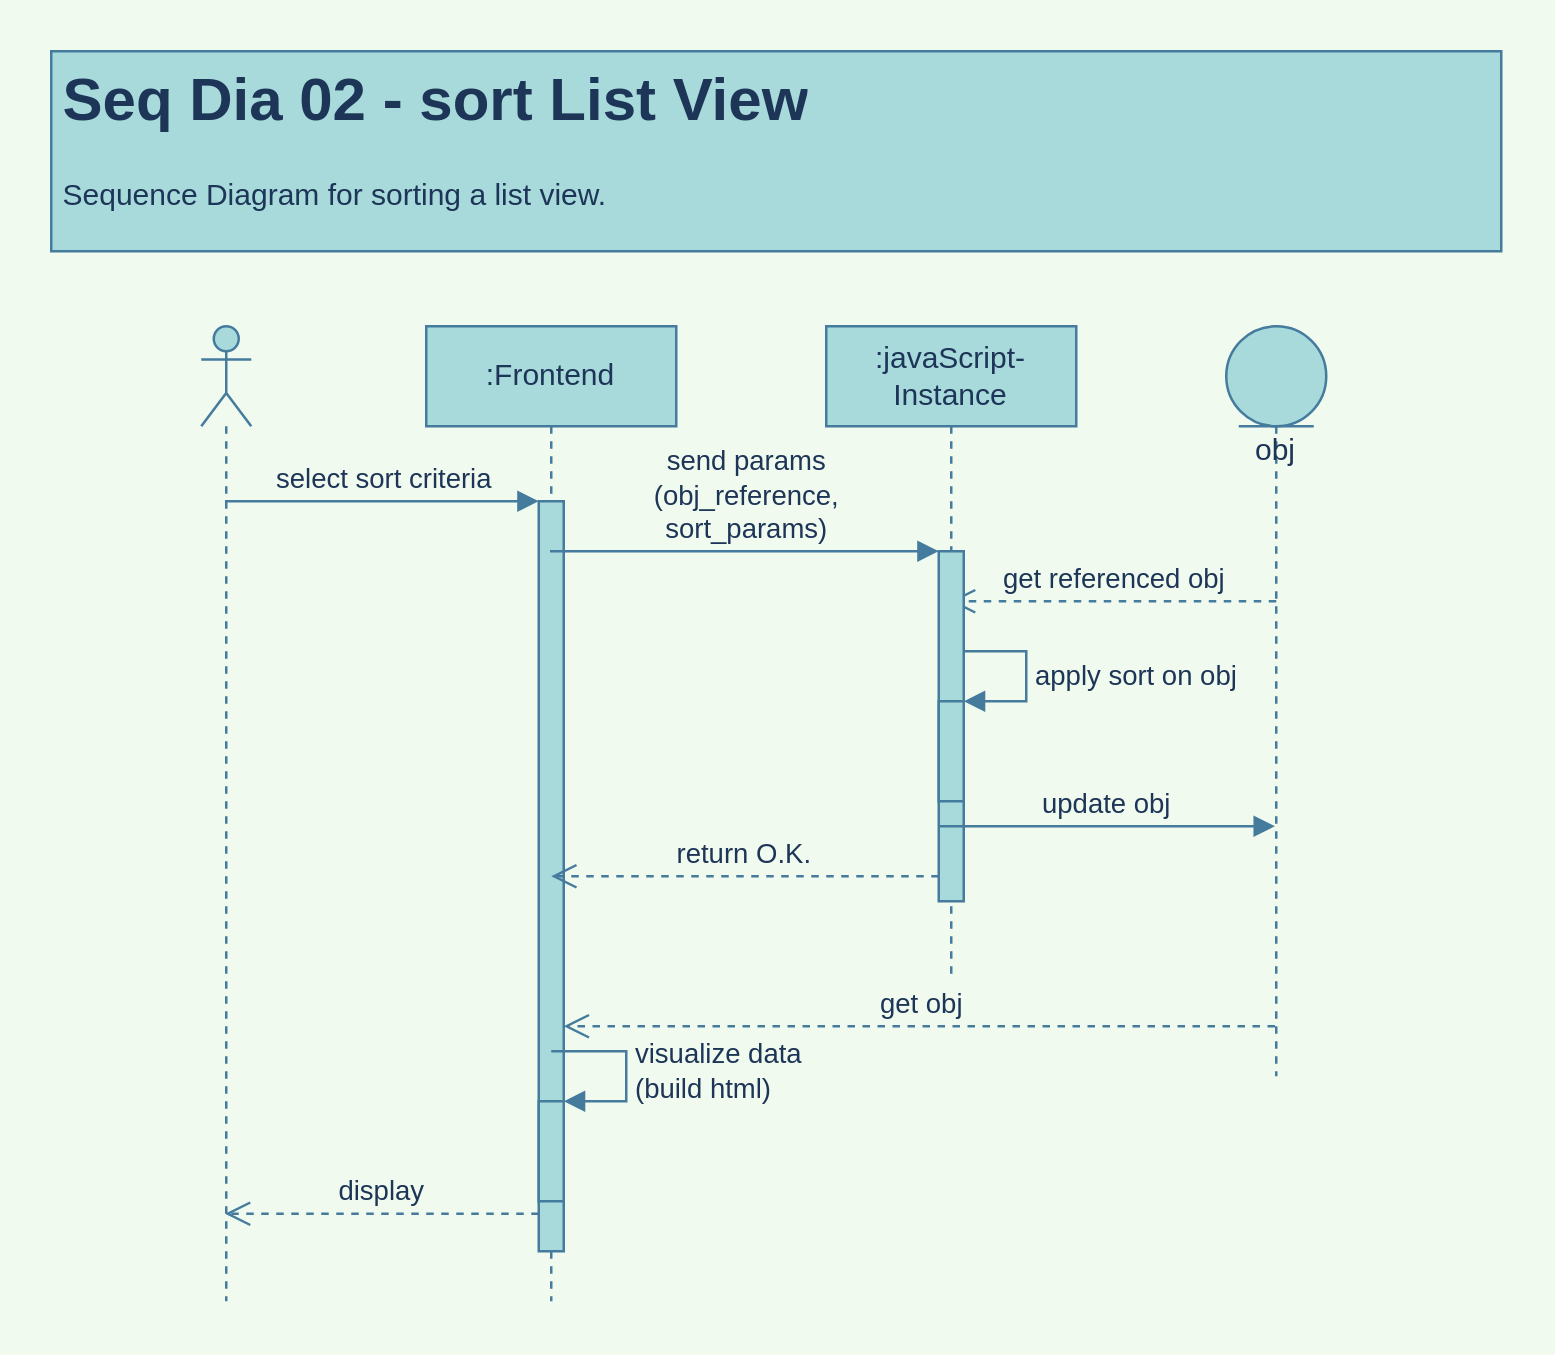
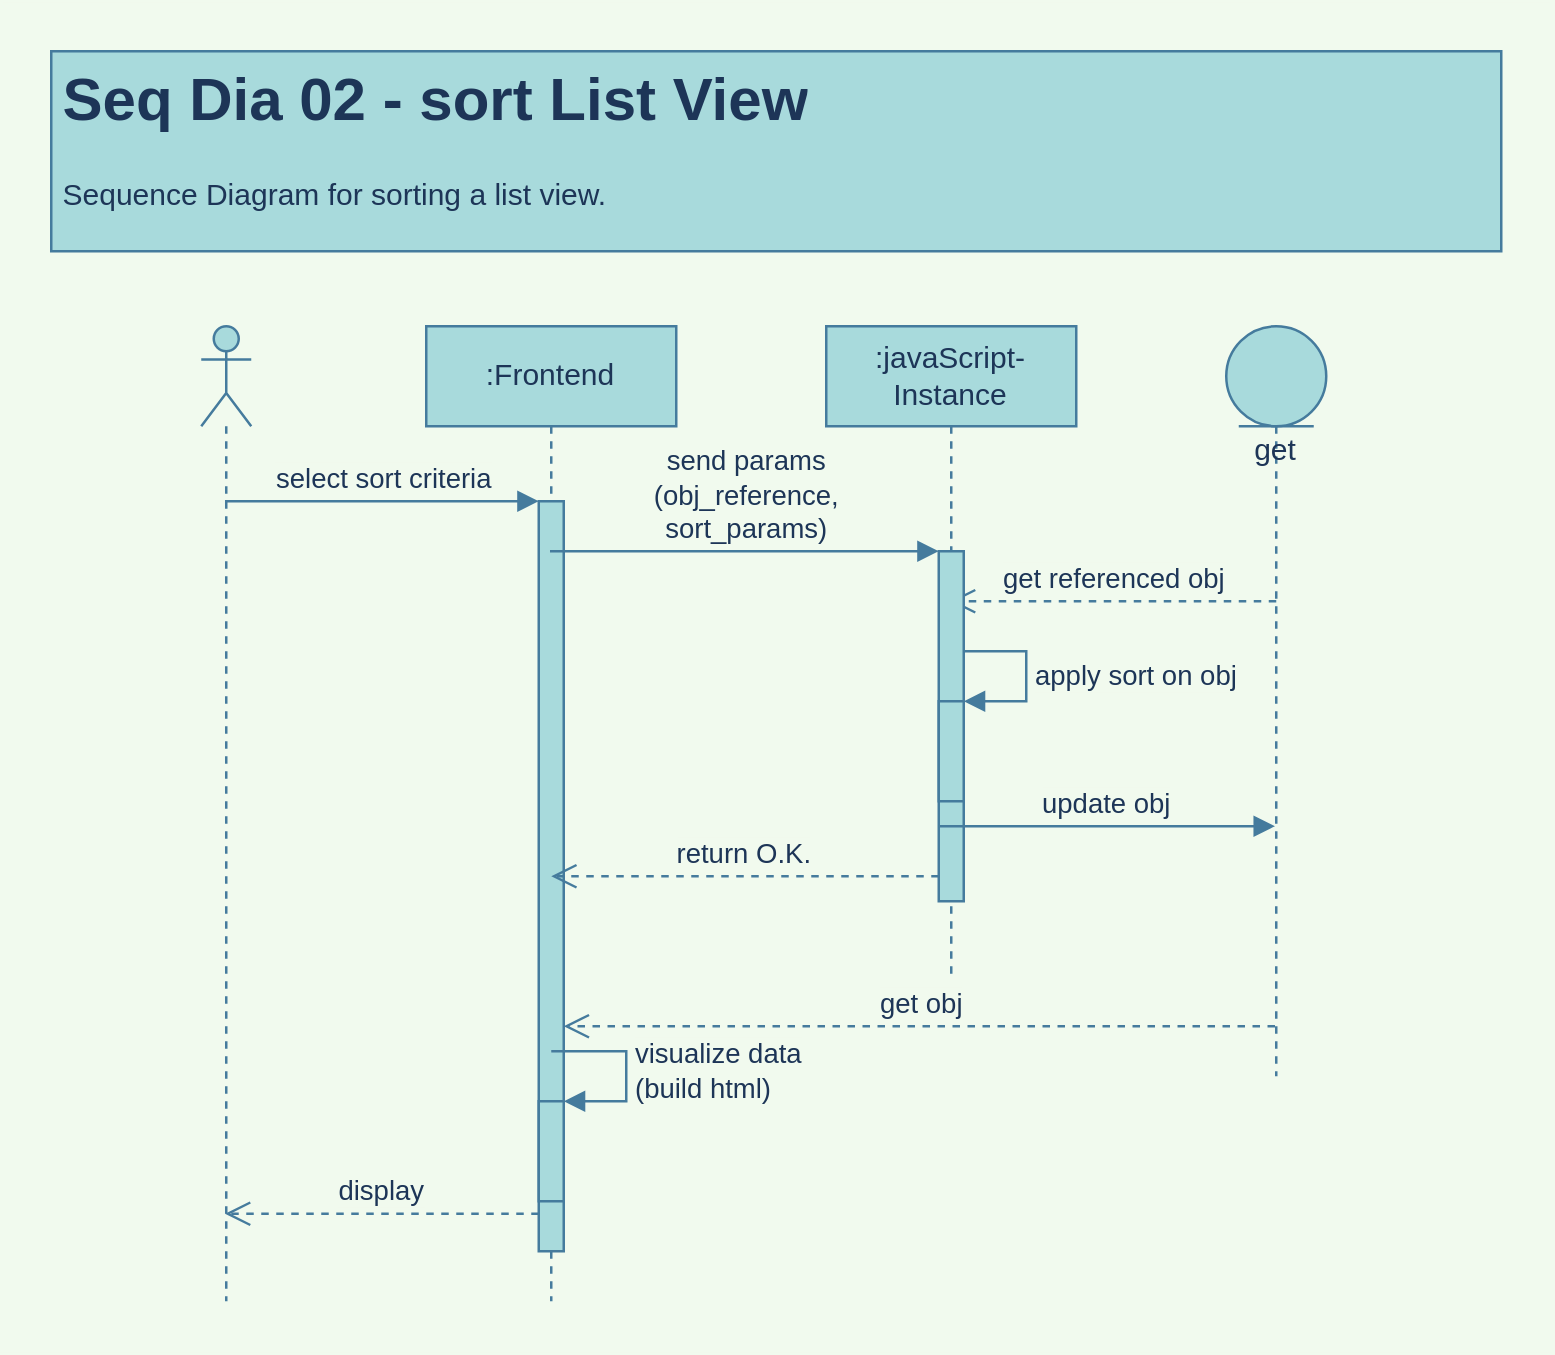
  <mxCell id="0" />
  <mxCell id="1" parent="0" />
  <mxCell id="2" value="&lt;h1&gt;Seq Dia 02 - sort List View&lt;/h1&gt;&lt;p&gt;Sequence Diagram for sorting a list view.&amp;nbsp;&lt;/p&gt;" style="text;html=1;spacing=5;spacingTop=-20;whiteSpace=wrap;overflow=hidden;rounded=0;fillColor=#A8DADC;strokeColor=#457B9D;fontColor=#1D3557;" vertex="1" parent="1"><mxGeometry x="20" y="20" width="580" height="80" as="geometry" /></mxCell>
  <mxCell id="3" value="" style="shape=umlLifeline;participant=umlActor;perimeter=lifelinePerimeter;whiteSpace=wrap;html=1;container=1;collapsible=0;recursiveResize=0;verticalAlign=top;spacingTop=36;outlineConnect=0;fillColor=#A8DADC;strokeColor=#457B9D;fontColor=#1D3557;" vertex="1" parent="1"><mxGeometry x="80" y="130" width="20" height="390" as="geometry" /></mxCell>
  <mxCell id="4" value=":Frontend" style="shape=umlLifeline;perimeter=lifelinePerimeter;whiteSpace=wrap;html=1;container=1;collapsible=0;recursiveResize=0;outlineConnect=0;fillColor=#A8DADC;strokeColor=#457B9D;fontColor=#1D3557;" vertex="1" parent="1"><mxGeometry x="170" y="130" width="100" height="390" as="geometry" /></mxCell>
  <mxCell id="5" value="" style="html=1;points=[];perimeter=orthogonalPerimeter;fillColor=#A8DADC;strokeColor=#457B9D;fontColor=#1D3557;" vertex="1" parent="4"><mxGeometry x="45" y="70" width="10" height="300" as="geometry" /></mxCell>
  <mxCell id="6" value="get obj" style="html=1;verticalAlign=bottom;endArrow=open;dashed=1;endSize=8;rounded=0;labelBackgroundColor=#F1FAEE;strokeColor=#457B9D;fontColor=#1D3557;" edge="1" parent="4" source="11"><mxGeometry relative="1" as="geometry"><mxPoint x="135" y="280" as="sourcePoint" /><mxPoint x="55" y="280" as="targetPoint" /></mxGeometry></mxCell>
  <mxCell id="7" value="" style="html=1;points=[];perimeter=orthogonalPerimeter;fillColor=#A8DADC;strokeColor=#457B9D;fontColor=#1D3557;" vertex="1" parent="4"><mxGeometry x="45" y="310" width="10" height="40" as="geometry" /></mxCell>
  <mxCell id="8" value="visualize data&lt;br&gt;(build html)" style="edgeStyle=orthogonalEdgeStyle;html=1;align=left;spacingLeft=2;endArrow=block;rounded=0;entryX=1;entryY=0;labelBackgroundColor=#F1FAEE;strokeColor=#457B9D;fontColor=#1D3557;" edge="1" target="7" parent="4"><mxGeometry relative="1" as="geometry"><mxPoint x="50" y="290" as="sourcePoint" /><Array as="points"><mxPoint x="80" y="290" /></Array></mxGeometry></mxCell>
  <mxCell id="9" value="select sort criteria" style="html=1;verticalAlign=bottom;endArrow=block;entryX=0;entryY=0;rounded=0;labelBackgroundColor=#F1FAEE;strokeColor=#457B9D;fontColor=#1D3557;" edge="1" target="5" parent="1" source="3"><mxGeometry relative="1" as="geometry"><mxPoint x="140" y="200" as="sourcePoint" /></mxGeometry></mxCell>
  <mxCell id="10" value="display" style="html=1;verticalAlign=bottom;endArrow=open;dashed=1;endSize=8;exitX=0;exitY=0.95;rounded=0;labelBackgroundColor=#F1FAEE;strokeColor=#457B9D;fontColor=#1D3557;" edge="1" source="5" parent="1" target="3"><mxGeometry relative="1" as="geometry"><mxPoint x="140" y="276" as="targetPoint" /></mxGeometry></mxCell>
- <mxCell id="11" value="obj" style="shape=umlLifeline;participant=umlEntity;perimeter=lifelinePerimeter;whiteSpace=wrap;html=1;container=1;collapsible=0;recursiveResize=0;verticalAlign=top;spacingTop=36;outlineConnect=0;fillColor=#A8DADC;strokeColor=#457B9D;fontColor=#1D3557;" vertex="1" parent="1"><mxGeometry x="490" y="130" width="40" height="300" as="geometry" /></mxCell>
+ <mxCell id="11" value="get" style="shape=umlLifeline;participant=umlEntity;perimeter=lifelinePerimeter;whiteSpace=wrap;html=1;container=1;collapsible=0;recursiveResize=0;verticalAlign=top;spacingTop=36;outlineConnect=0;fillColor=#A8DADC;strokeColor=#457B9D;fontColor=#1D3557;" vertex="1" parent="1"><mxGeometry x="490" y="130" width="40" height="300" as="geometry" /></mxCell>
  <mxCell id="12" value="get referenced obj" style="html=1;verticalAlign=bottom;endArrow=open;dashed=1;endSize=8;rounded=0;labelBackgroundColor=#F1FAEE;strokeColor=#457B9D;fontColor=#1D3557;" edge="1" parent="11" target="13"><mxGeometry relative="1" as="geometry"><mxPoint x="20" y="110" as="sourcePoint" /><mxPoint x="-60" y="110" as="targetPoint" /></mxGeometry></mxCell>
  <mxCell id="13" value=":javaScript-Instance" style="shape=umlLifeline;perimeter=lifelinePerimeter;whiteSpace=wrap;html=1;container=1;collapsible=0;recursiveResize=0;outlineConnect=0;fillColor=#A8DADC;strokeColor=#457B9D;fontColor=#1D3557;" vertex="1" parent="1"><mxGeometry x="330" y="130" width="100" height="260" as="geometry" /></mxCell>
  <mxCell id="14" value="" style="html=1;points=[];perimeter=orthogonalPerimeter;fillColor=#A8DADC;strokeColor=#457B9D;fontColor=#1D3557;" vertex="1" parent="13"><mxGeometry x="45" y="90" width="10" height="140" as="geometry" /></mxCell>
  <mxCell id="15" value="" style="html=1;points=[];perimeter=orthogonalPerimeter;fillColor=#A8DADC;strokeColor=#457B9D;fontColor=#1D3557;" vertex="1" parent="13"><mxGeometry x="45" y="150" width="10" height="40" as="geometry" /></mxCell>
  <mxCell id="16" value="apply sort on obj" style="edgeStyle=orthogonalEdgeStyle;html=1;align=left;spacingLeft=2;endArrow=block;rounded=0;entryX=1;entryY=0;labelBackgroundColor=#F1FAEE;strokeColor=#457B9D;fontColor=#1D3557;" edge="1" target="15" parent="13"><mxGeometry relative="1" as="geometry"><mxPoint x="55" y="130" as="sourcePoint" /><Array as="points"><mxPoint x="80" y="130" /></Array></mxGeometry></mxCell>
  <mxCell id="17" value="update obj" style="html=1;verticalAlign=bottom;endArrow=block;rounded=0;labelBackgroundColor=#F1FAEE;strokeColor=#457B9D;fontColor=#1D3557;" edge="1" parent="13" target="11"><mxGeometry width="80" relative="1" as="geometry"><mxPoint x="45" y="200" as="sourcePoint" /><mxPoint x="125" y="200" as="targetPoint" /></mxGeometry></mxCell>
  <mxCell id="18" value="return O.K." style="html=1;verticalAlign=bottom;endArrow=open;dashed=1;endSize=8;rounded=0;labelBackgroundColor=#F1FAEE;strokeColor=#457B9D;fontColor=#1D3557;" edge="1" parent="13"><mxGeometry relative="1" as="geometry"><mxPoint x="45" y="220" as="sourcePoint" /><mxPoint x="-110" y="220" as="targetPoint" /></mxGeometry></mxCell>
  <mxCell id="19" value="send params&lt;br&gt;(obj_reference, &lt;br&gt;sort_params)" style="html=1;verticalAlign=bottom;endArrow=block;entryX=0;entryY=0;rounded=0;labelBackgroundColor=#F1FAEE;strokeColor=#457B9D;fontColor=#1D3557;" edge="1" target="14" parent="1" source="4"><mxGeometry relative="1" as="geometry"><mxPoint x="300" y="220" as="sourcePoint" /></mxGeometry></mxCell>
